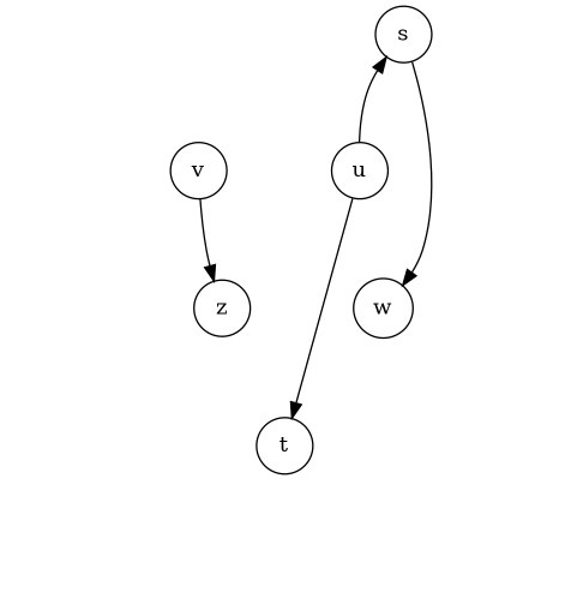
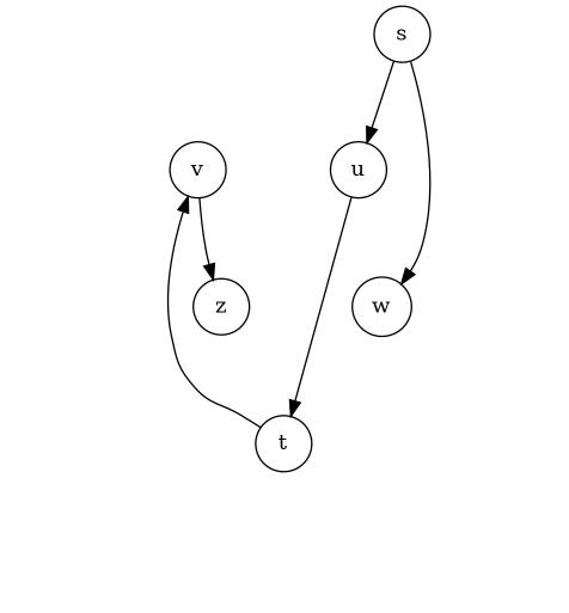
  digraph {
    node [shape=circle texmode=math]
    edge [lblstyle=auto style=invis topath="bend left"]
    s
    v
    w
    u
    ss [color=blue fontcolor=blue shape=none style=invis]
    vv [color=blue fontcolor=blue shape=none style=invis]
    z
    ww [color=blue fontcolor=blue shape=none style=invis]
    t
    uu [color=blue fontcolor=blue shape=none style=invis]
    zz [color=blue fontcolor=blue shape=none style=invis]
    tt [color=blue fontcolor=blue shape=none style=invis]
    s -> v [label=" " topath="bend right"]
    s -> w [label=" " style=""]
-   u -> s [label=" " style=""]
+   s -> u [label=" " style=""]
    s -> ss [label=" "]
    v -> w [label=" "]
    v -> vv [label=" "]
    v -> z [label=" " topath="bend right" style=""]
    w -> ww [label=" "]
    u -> w [label=" "]
    u -> z [label=" "]
    u -> t [label=" " style=""]
    u -> uu [label=" "]
    z -> t [label=" "]
    z -> zz [label=" "]
+   t -> v [label=" " style=""]
    t -> tt [label=" "]
  }
